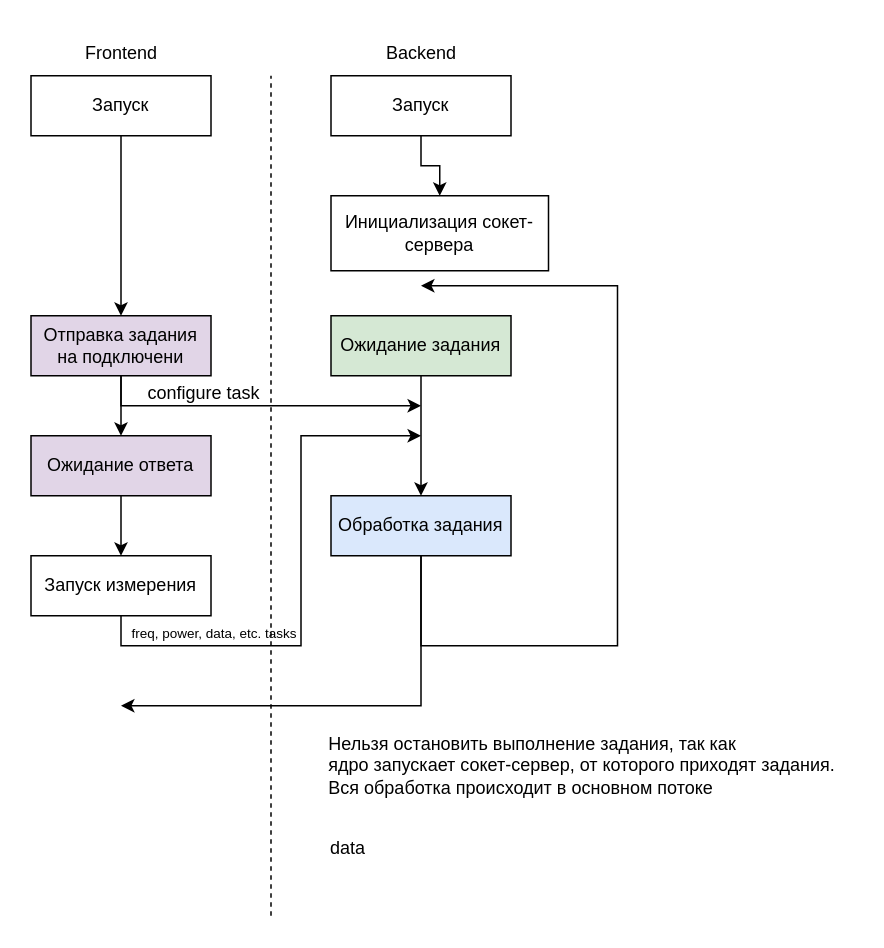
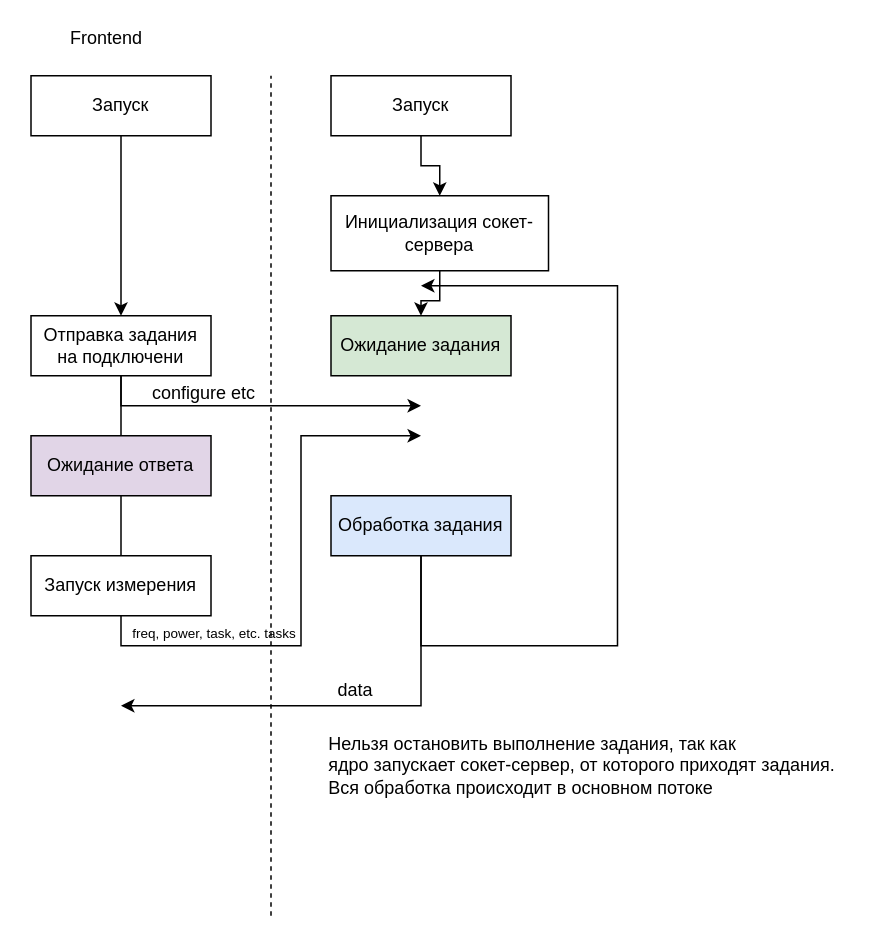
  <mxCell id="0" />
  <mxCell id="1" parent="0" />
  <mxCell id="2" value="" style="endArrow=none;dashed=1;html=1;rounded=0;" edge="1" parent="1"><mxGeometry width="50" height="50" relative="1" as="geometry"><mxPoint x="180" y="610" as="sourcePoint" /><mxPoint x="180" y="50" as="targetPoint" /></mxGeometry></mxCell>
- <mxCell id="3" value="Frontend" style="text;html=1;align=center;verticalAlign=middle;resizable=0;points=[];autosize=1;strokeColor=none;fillColor=none;" vertex="1" parent="1"><mxGeometry x="45" y="20" width="70" height="30" as="geometry" /></mxCell>
- <mxCell id="4" value="Backend" style="text;html=1;align=center;verticalAlign=middle;resizable=0;points=[];autosize=1;strokeColor=none;fillColor=none;" vertex="1" parent="1"><mxGeometry x="245" y="20" width="70" height="30" as="geometry" /></mxCell>
+ <mxCell id="3" value="Frontend" style="text;html=1;align=center;verticalAlign=middle;resizable=0;points=[];autosize=1;strokeColor=none;fillColor=none;" vertex="1" parent="1"><mxGeometry x="35" y="10" width="70" height="30" as="geometry" /></mxCell>
  <mxCell id="5" value="" style="edgeStyle=orthogonalEdgeStyle;rounded=0;orthogonalLoop=1;jettySize=auto;html=1;" edge="1" parent="1" source="6" target="8"><mxGeometry relative="1" as="geometry" /></mxCell>
  <mxCell id="6" value="Запуск" style="rounded=0;whiteSpace=wrap;html=1;" vertex="1" parent="1"><mxGeometry x="220" y="50" width="120" height="40" as="geometry" /></mxCell>
+ <mxCell id="7" value="" style="edgeStyle=orthogonalEdgeStyle;rounded=0;orthogonalLoop=1;jettySize=auto;html=1;" edge="1" parent="1" source="8" target="10"><mxGeometry relative="1" as="geometry" /></mxCell>
  <mxCell id="8" value="Инициализация сокет-сервера" style="rounded=0;whiteSpace=wrap;html=1;" vertex="1" parent="1"><mxGeometry x="220" y="130" width="145" height="50" as="geometry" /></mxCell>
- <mxCell id="9" value="" style="edgeStyle=orthogonalEdgeStyle;rounded=0;orthogonalLoop=1;jettySize=auto;html=1;" edge="1" parent="1" source="10" target="18"><mxGeometry relative="1" as="geometry" /></mxCell>
  <mxCell id="10" value="Ожидание задания" style="rounded=0;whiteSpace=wrap;html=1;fillColor=#d5e8d4;" vertex="1" parent="1"><mxGeometry x="220" y="210" width="120" height="40" as="geometry" /></mxCell>
  <mxCell id="11" style="edgeStyle=orthogonalEdgeStyle;rounded=0;orthogonalLoop=1;jettySize=auto;html=1;entryX=0.5;entryY=0;entryDx=0;entryDy=0;" edge="1" parent="1" source="12" target="15"><mxGeometry relative="1" as="geometry" /></mxCell>
  <mxCell id="12" value="Запуск" style="rounded=0;whiteSpace=wrap;html=1;" vertex="1" parent="1"><mxGeometry x="20" y="50" width="120" height="40" as="geometry" /></mxCell>
  <mxCell id="13" style="edgeStyle=orthogonalEdgeStyle;rounded=0;orthogonalLoop=1;jettySize=auto;html=1;exitX=0.5;exitY=1;exitDx=0;exitDy=0;" edge="1" parent="1" source="15"><mxGeometry relative="1" as="geometry"><mxPoint x="280" y="270" as="targetPoint" /><Array as="points"><mxPoint x="80" y="270" /></Array></mxGeometry></mxCell>
- <mxCell id="14" style="edgeStyle=orthogonalEdgeStyle;rounded=0;orthogonalLoop=1;jettySize=auto;html=1;exitX=0.5;exitY=1;exitDx=0;exitDy=0;entryX=0.5;entryY=0;entryDx=0;entryDy=0;" edge="1" parent="1" source="15" target="21"><mxGeometry relative="1" as="geometry" /></mxCell>
- <mxCell id="15" value="Отправка задания на подключени" style="rounded=0;whiteSpace=wrap;html=1;fillColor=#e1d5e7;" vertex="1" parent="1"><mxGeometry x="20" y="210" width="120" height="40" as="geometry" /></mxCell>
+ <mxCell id="14" style="edgeStyle=orthogonalEdgeStyle;rounded=0;orthogonalLoop=1;jettySize=auto;html=1;exitX=0.5;exitY=1;exitDx=0;exitDy=0;entryX=0.5;entryY=0;entryDx=0;entryDy=0;endArrow=none;" edge="1" parent="1" source="15" target="21"><mxGeometry relative="1" as="geometry" /></mxCell>
+ <mxCell id="15" value="Отправка задания на подключени" style="rounded=0;whiteSpace=wrap;html=1;" vertex="1" parent="1"><mxGeometry x="20" y="210" width="120" height="40" as="geometry" /></mxCell>
  <mxCell id="16" style="edgeStyle=orthogonalEdgeStyle;rounded=0;orthogonalLoop=1;jettySize=auto;html=1;" edge="1" parent="1" source="18"><mxGeometry relative="1" as="geometry"><mxPoint x="280" y="190" as="targetPoint" /><Array as="points"><mxPoint x="280" y="430" /><mxPoint x="411" y="430" /><mxPoint x="411" y="190" /><mxPoint x="280" y="190" /></Array></mxGeometry></mxCell>
  <mxCell id="17" style="edgeStyle=orthogonalEdgeStyle;rounded=0;orthogonalLoop=1;jettySize=auto;html=1;exitX=0.5;exitY=1;exitDx=0;exitDy=0;" edge="1" parent="1" source="18"><mxGeometry relative="1" as="geometry"><mxPoint x="80" y="470" as="targetPoint" /><Array as="points"><mxPoint x="280" y="470" /><mxPoint x="80" y="470" /></Array></mxGeometry></mxCell>
  <mxCell id="18" value="Обработка задания" style="rounded=0;whiteSpace=wrap;html=1;fillColor=#dae8fc;" vertex="1" parent="1"><mxGeometry x="220" y="330" width="120" height="40" as="geometry" /></mxCell>
- <mxCell id="19" value="configure task" style="text;html=1;align=center;verticalAlign=middle;resizable=0;points=[];autosize=1;strokeColor=none;fillColor=none;" vertex="1" parent="1"><mxGeometry x="85" y="247" width="100" height="30" as="geometry" /></mxCell>
- <mxCell id="20" value="" style="edgeStyle=orthogonalEdgeStyle;rounded=0;orthogonalLoop=1;jettySize=auto;html=1;" edge="1" parent="1" source="21" target="23"><mxGeometry relative="1" as="geometry" /></mxCell>
+ <mxCell id="19" value="configure etc" style="text;html=1;align=center;verticalAlign=middle;resizable=0;points=[];autosize=1;strokeColor=none;fillColor=none;" vertex="1" parent="1"><mxGeometry x="85" y="247" width="100" height="30" as="geometry" /></mxCell>
+ <mxCell id="20" value="" style="edgeStyle=orthogonalEdgeStyle;rounded=0;orthogonalLoop=1;jettySize=auto;html=1;endArrow=none;" edge="1" parent="1" source="21" target="23"><mxGeometry relative="1" as="geometry" /></mxCell>
  <mxCell id="21" value="Ожидание ответа" style="rounded=0;whiteSpace=wrap;html=1;fillColor=#e1d5e7;" vertex="1" parent="1"><mxGeometry x="20" y="290" width="120" height="40" as="geometry" /></mxCell>
  <mxCell id="22" style="edgeStyle=orthogonalEdgeStyle;rounded=0;orthogonalLoop=1;jettySize=auto;html=1;" edge="1" parent="1" source="23"><mxGeometry relative="1" as="geometry"><mxPoint x="280" y="290" as="targetPoint" /><Array as="points"><mxPoint x="80" y="430" /><mxPoint x="200" y="430" /><mxPoint x="200" y="290" /></Array></mxGeometry></mxCell>
  <mxCell id="23" value="Запуск измерения" style="rounded=0;whiteSpace=wrap;html=1;" vertex="1" parent="1"><mxGeometry x="20" y="370" width="120" height="40" as="geometry" /></mxCell>
- <mxCell id="24" value="&lt;font style=&quot;font-size: 9px;&quot;&gt;freq, power, data, etc. tasks&lt;/font&gt;" style="text;html=1;align=center;verticalAlign=middle;resizable=0;points=[];autosize=1;strokeColor=none;fillColor=none;" vertex="1" parent="1"><mxGeometry x="77" y="406" width="130" height="30" as="geometry" /></mxCell>
- <mxCell id="25" value="data" style="text;html=1;align=center;verticalAlign=middle;resizable=0;points=[];autosize=1;strokeColor=none;fillColor=none;" vertex="1" parent="1"><mxGeometry x="206" y="550" width="50" height="30" as="geometry" /></mxCell>
+ <mxCell id="24" value="&lt;font style=&quot;font-size: 9px;&quot;&gt;freq, power, task, etc. tasks&lt;/font&gt;" style="text;html=1;align=center;verticalAlign=middle;resizable=0;points=[];autosize=1;strokeColor=none;fillColor=none;" vertex="1" parent="1"><mxGeometry x="77" y="406" width="130" height="30" as="geometry" /></mxCell>
+ <mxCell id="25" value="data" style="text;html=1;align=center;verticalAlign=middle;resizable=0;points=[];autosize=1;strokeColor=none;fillColor=none;" vertex="1" parent="1"><mxGeometry x="211" y="445" width="50" height="30" as="geometry" /></mxCell>
  <mxCell id="26" value="&lt;div style=&quot;text-align: left;&quot;&gt;&lt;span style=&quot;background-color: initial;&quot;&gt;Нельзя остановить выполнение задания, так как&amp;nbsp;&lt;/span&gt;&lt;/div&gt;&lt;div style=&quot;text-align: left;&quot;&gt;&lt;span style=&quot;background-color: initial;&quot;&gt;ядро запускает сокет-сервер, от которого приходят задания.&lt;/span&gt;&lt;/div&gt;&lt;div style=&quot;text-align: left;&quot;&gt;&lt;span style=&quot;background-color: initial;&quot;&gt;Вся обработка происходит в основном потоке&lt;/span&gt;&lt;/div&gt;" style="text;html=1;align=center;verticalAlign=middle;resizable=0;points=[];autosize=1;strokeColor=none;fillColor=none;" vertex="1" parent="1"><mxGeometry x="207" y="480" width="360" height="60" as="geometry" /></mxCell>
